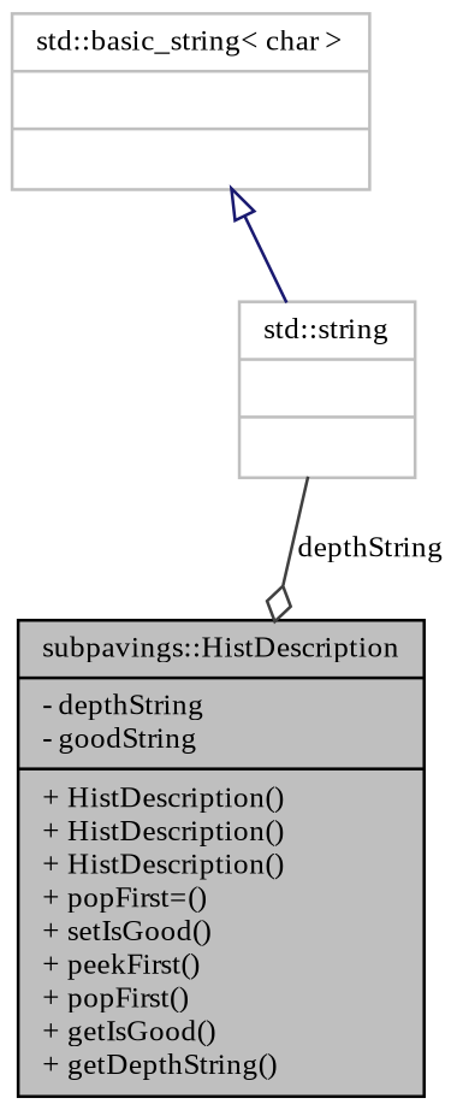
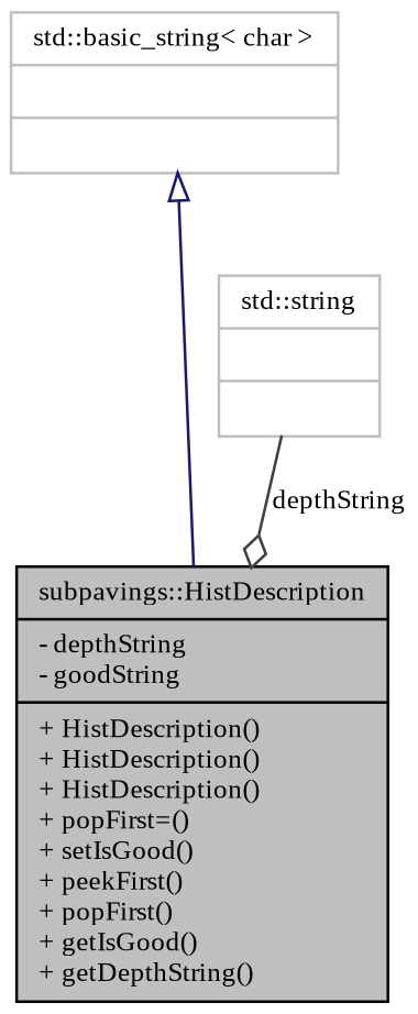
  digraph {
    fontname="Liberation Serif"
    node [color=grey75 fillcolor=white fontname="Liberation Serif" fontsize=10 shape=record style=filled]
    edge [fontname="Liberation Serif" fontsize=10 labelfontname=FreeSans labelfontsize=10 style=solid]
    n1 [color=black fillcolor=grey75 fontcolor=black height=0.2 label="{subpavings::HistDescription\n|- depthString\l- goodString\l|+ HistDescription()\l+ HistDescription()\l+ HistDescription()\l+ popFirst=()\l+ setIsGood()\l+ peekFirst()\l+ popFirst()\l+ getIsGood()\l+ getDepthString()\l}" width=0.4]
    n2 [height=0.2 label="{std::string\n||}" width=0.4]
    n3 [height=0.2 label="{std::basic_string\< char \>\n||}" width=0.4]
    n2 -> n1 [arrowhead=odiamond color=grey25 label=" depthString"]
-   n3 -> n2 [arrowtail=onormal color=midnightblue dir=back]
+   n3 -> n1 [arrowtail=onormal color=midnightblue dir=back]
  }
